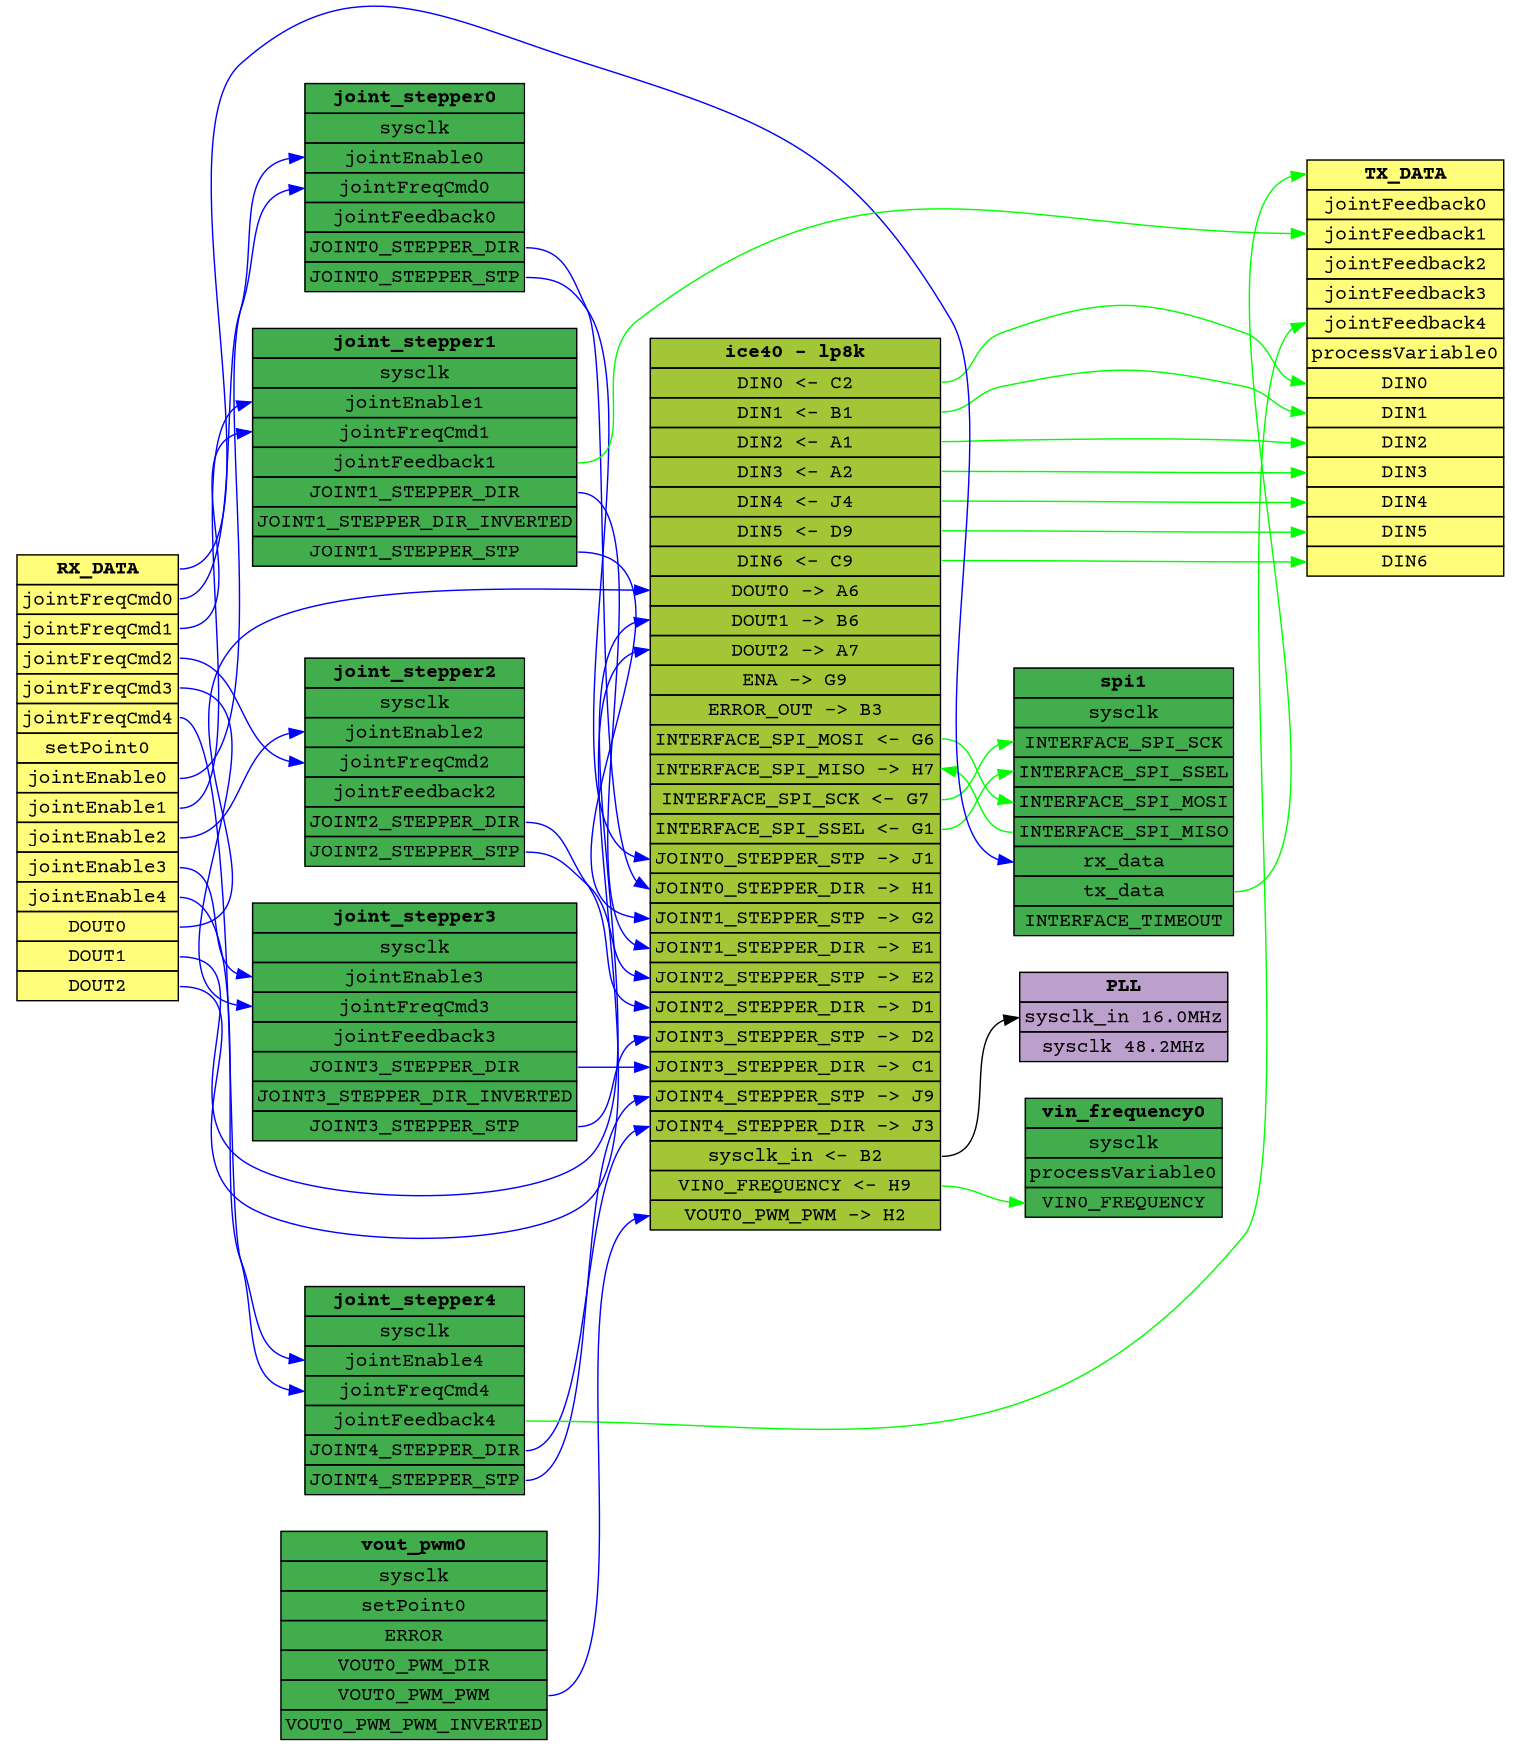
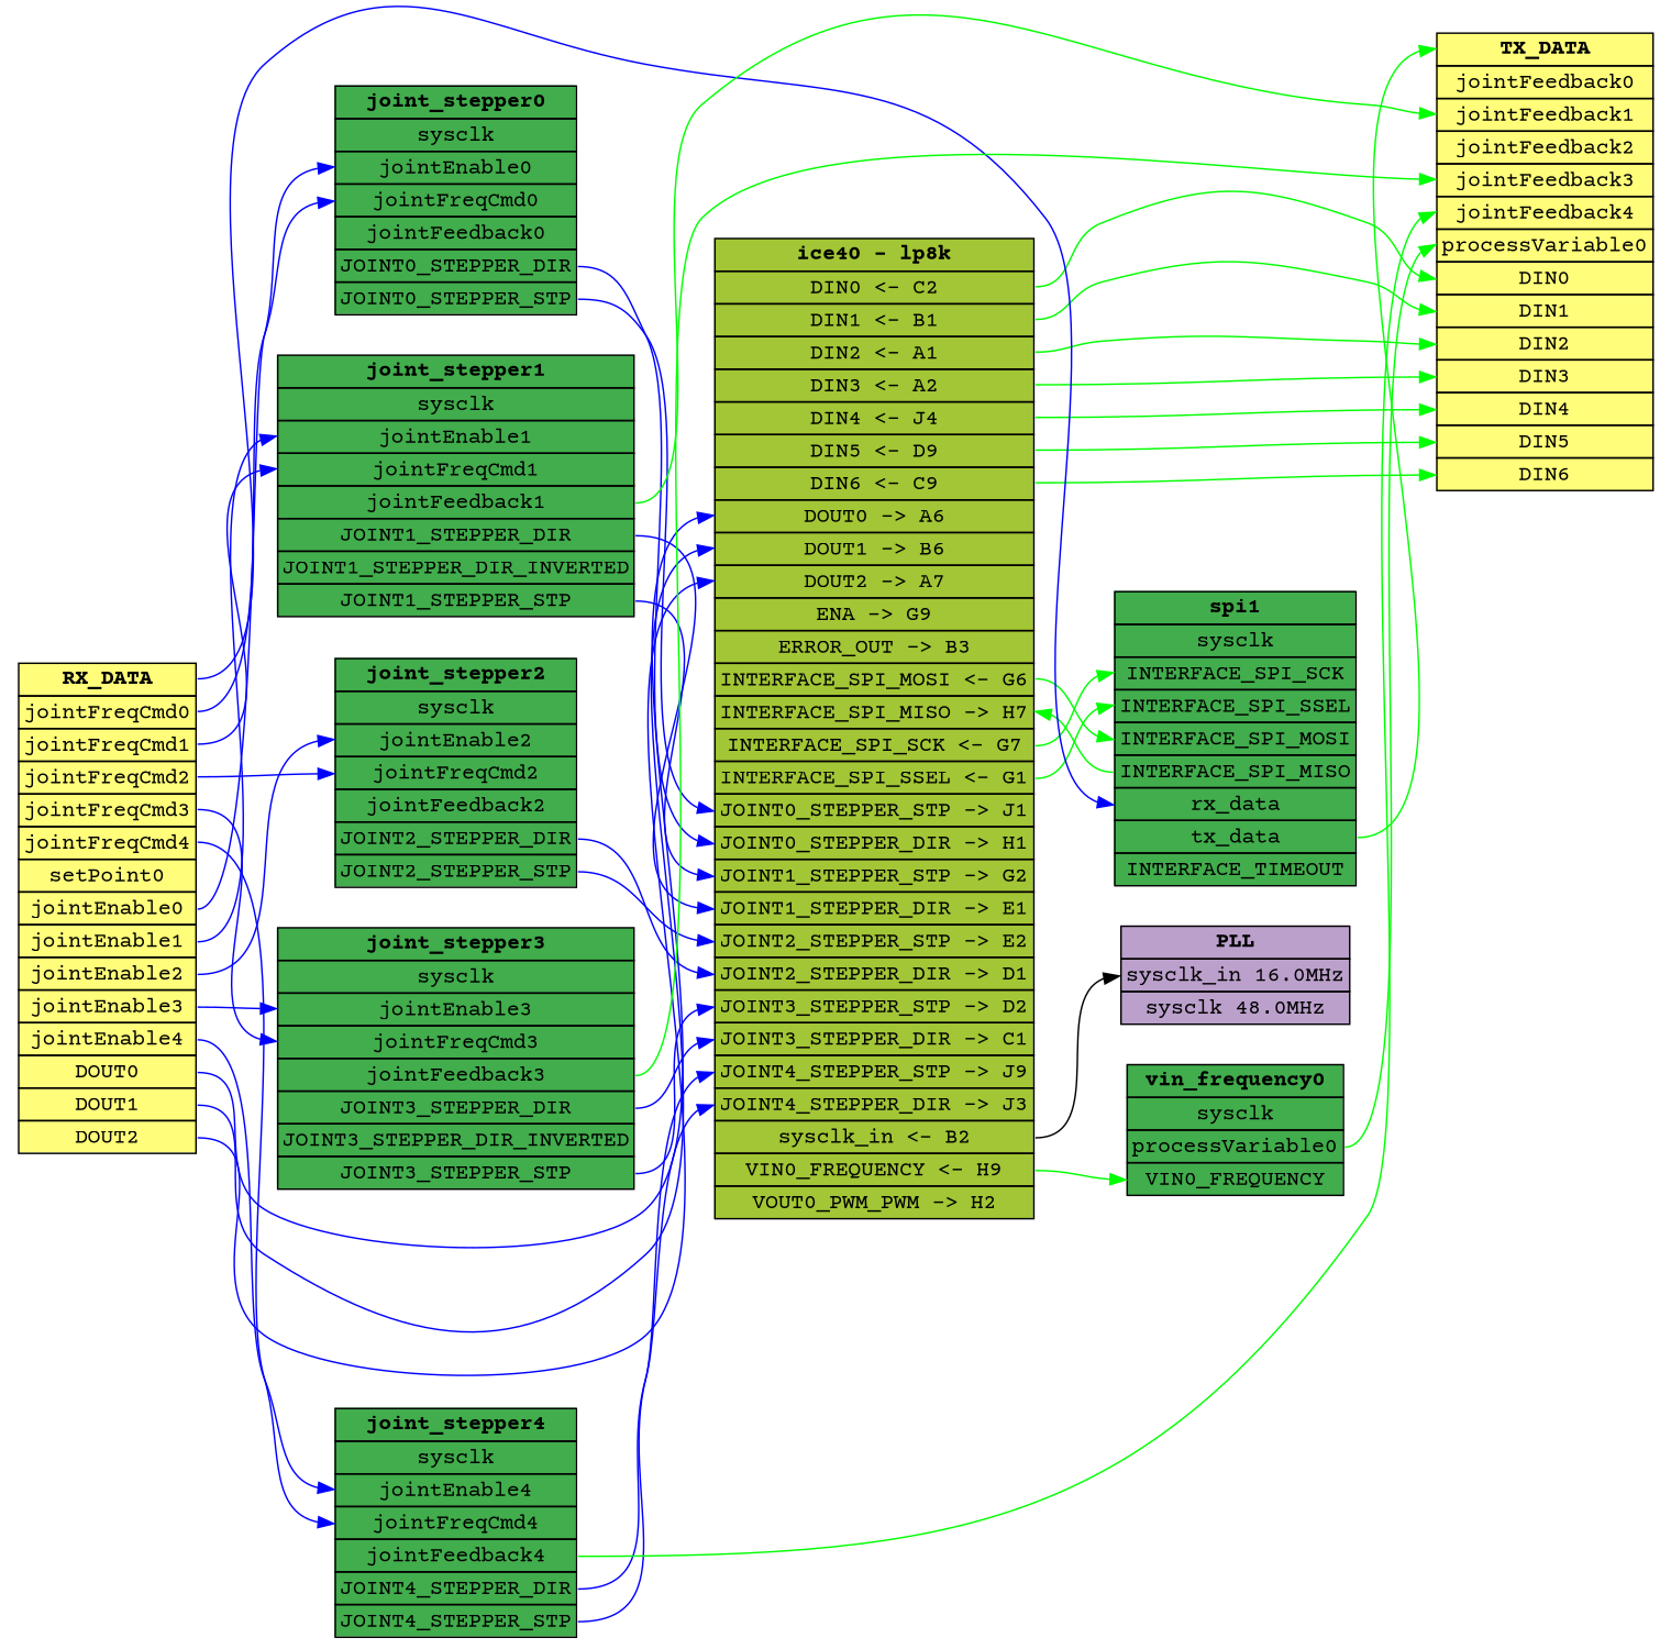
  digraph {
    fontname="Courier Prime"
    rankdir=LR
    node [fontname="Courier Prime" shape=plaintext]
    edge [color=blue fontname="Courier Prime"]
    n1 [label=<<TABLE bgcolor="#a2c635" BORDER="0" CELLBORDER="1" CELLSPACING="0"><TR><TD><B>ice40 - lp8k</B></TD></TR><TR><TD PORT="DIN0">DIN0 &lt;- C2</TD></TR><TR><TD PORT="DIN1">DIN1 &lt;- B1</TD></TR><TR><TD PORT="DIN2">DIN2 &lt;- A1</TD></TR><TR><TD PORT="DIN3">DIN3 &lt;- A2</TD></TR><TR><TD PORT="DIN4">DIN4 &lt;- J4</TD></TR><TR><TD PORT="DIN5">DIN5 &lt;- D9</TD></TR><TR><TD PORT="DIN6">DIN6 &lt;- C9</TD></TR><TR><TD PORT="DOUT0">DOUT0 -&gt; A6</TD></TR><TR><TD PORT="DOUT1">DOUT1 -&gt; B6</TD></TR><TR><TD PORT="DOUT2">DOUT2 -&gt; A7</TD></TR><TR><TD PORT="ENA">ENA -&gt; G9</TD></TR><TR><TD PORT="ERROR_OUT">ERROR_OUT -&gt; B3</TD></TR><TR><TD PORT="INTERFACE_SPI_MOSI">INTERFACE_SPI_MOSI &lt;- G6</TD></TR><TR><TD PORT="INTERFACE_SPI_MISO">INTERFACE_SPI_MISO -&gt; H7</TD></TR><TR><TD PORT="INTERFACE_SPI_SCK">INTERFACE_SPI_SCK &lt;- G7</TD></TR><TR><TD PORT="INTERFACE_SPI_SSEL">INTERFACE_SPI_SSEL &lt;- G1</TD></TR><TR><TD PORT="JOINT0_STEPPER_STP">JOINT0_STEPPER_STP -&gt; J1</TD></TR><TR><TD PORT="JOINT0_STEPPER_DIR">JOINT0_STEPPER_DIR -&gt; H1</TD></TR><TR><TD PORT="JOINT1_STEPPER_STP">JOINT1_STEPPER_STP -&gt; G2</TD></TR><TR><TD PORT="JOINT1_STEPPER_DIR">JOINT1_STEPPER_DIR -&gt; E1</TD></TR><TR><TD PORT="JOINT2_STEPPER_STP">JOINT2_STEPPER_STP -&gt; E2</TD></TR><TR><TD PORT="JOINT2_STEPPER_DIR">JOINT2_STEPPER_DIR -&gt; D1</TD></TR><TR><TD PORT="JOINT3_STEPPER_STP">JOINT3_STEPPER_STP -&gt; D2</TD></TR><TR><TD PORT="JOINT3_STEPPER_DIR">JOINT3_STEPPER_DIR -&gt; C1</TD></TR><TR><TD PORT="JOINT4_STEPPER_STP">JOINT4_STEPPER_STP -&gt; J9</TD></TR><TR><TD PORT="JOINT4_STEPPER_DIR">JOINT4_STEPPER_DIR -&gt; J3</TD></TR><TR><TD PORT="sysclk_in">sysclk_in &lt;- B2</TD></TR><TR><TD PORT="VIN0_FREQUENCY">VIN0_FREQUENCY &lt;- H9</TD></TR><TR><TD PORT="VOUT0_PWM_PWM">VOUT0_PWM_PWM -&gt; H2</TD></TR></TABLE>>]
    n2 [label=<<TABLE bgcolor="#fffd7a" BORDER="0" CELLBORDER="1" CELLSPACING="0"><TR><TD PORT="tx_data"><B>TX_DATA</B></TD></TR><TR><TD PORT="jointFeedback0">jointFeedback0</TD></TR><TR><TD PORT="jointFeedback1">jointFeedback1</TD></TR><TR><TD PORT="jointFeedback2">jointFeedback2</TD></TR><TR><TD PORT="jointFeedback3">jointFeedback3</TD></TR><TR><TD PORT="jointFeedback4">jointFeedback4</TD></TR><TR><TD PORT="processVariable0">processVariable0</TD></TR><TR><TD PORT="DIN0">DIN0</TD></TR><TR><TD PORT="DIN1">DIN1</TD></TR><TR><TD PORT="DIN2">DIN2</TD></TR><TR><TD PORT="DIN3">DIN3</TD></TR><TR><TD PORT="DIN4">DIN4</TD></TR><TR><TD PORT="DIN5">DIN5</TD></TR><TR><TD PORT="DIN6">DIN6</TD></TR></TABLE>>]
-   n3 [label=<<TABLE bgcolor="#bca0cc" BORDER="0" CELLBORDER="1" CELLSPACING="0"><TR><TD><B>PLL</B></TD></TR><TR><TD PORT="sysclk_in">sysclk_in 16.0MHz</TD></TR><TR><TD PORT="sysclk">sysclk 48.2MHz</TD></TR></TABLE>>]
+   n3 [label=<<TABLE bgcolor="#bca0cc" BORDER="0" CELLBORDER="1" CELLSPACING="0"><TR><TD><B>PLL</B></TD></TR><TR><TD PORT="sysclk_in">sysclk_in 16.0MHz</TD></TR><TR><TD PORT="sysclk">sysclk 48.0MHz</TD></TR></TABLE>>]
    n4 [label=<<TABLE bgcolor="#41ad4c" BORDER="0" CELLBORDER="1" CELLSPACING="0"><TR><TD><B>vin_frequency0</B></TD></TR><TR><TD PORT="sysclk">sysclk</TD></TR><TR><TD PORT="processVariable0">processVariable0</TD></TR><TR><TD PORT="VIN0_FREQUENCY">VIN0_FREQUENCY</TD></TR></TABLE>>]
    n5 [label=<<TABLE bgcolor="#41ad4c" BORDER="0" CELLBORDER="1" CELLSPACING="0"><TR><TD><B>spi1</B></TD></TR><TR><TD PORT="sysclk">sysclk</TD></TR><TR><TD PORT="INTERFACE_SPI_SCK">INTERFACE_SPI_SCK</TD></TR><TR><TD PORT="INTERFACE_SPI_SSEL">INTERFACE_SPI_SSEL</TD></TR><TR><TD PORT="INTERFACE_SPI_MOSI">INTERFACE_SPI_MOSI</TD></TR><TR><TD PORT="INTERFACE_SPI_MISO">INTERFACE_SPI_MISO</TD></TR><TR><TD PORT="rx_data">rx_data</TD></TR><TR><TD PORT="tx_data">tx_data</TD></TR><TR><TD PORT="INTERFACE_TIMEOUT">INTERFACE_TIMEOUT</TD></TR></TABLE>>]
    n6 [label=<<TABLE bgcolor="#fffd7a" BORDER="0" CELLBORDER="1" CELLSPACING="0"><TR><TD PORT="rx_data"><B>RX_DATA</B></TD></TR><TR><TD PORT="jointFreqCmd0">jointFreqCmd0</TD></TR><TR><TD PORT="jointFreqCmd1">jointFreqCmd1</TD></TR><TR><TD PORT="jointFreqCmd2">jointFreqCmd2</TD></TR><TR><TD PORT="jointFreqCmd3">jointFreqCmd3</TD></TR><TR><TD PORT="jointFreqCmd4">jointFreqCmd4</TD></TR><TR><TD PORT="setPoint0">setPoint0</TD></TR><TR><TD PORT="jointEnable0">jointEnable0</TD></TR><TR><TD PORT="jointEnable1">jointEnable1</TD></TR><TR><TD PORT="jointEnable2">jointEnable2</TD></TR><TR><TD PORT="jointEnable3">jointEnable3</TD></TR><TR><TD PORT="jointEnable4">jointEnable4</TD></TR><TR><TD PORT="DOUT0">DOUT0</TD></TR><TR><TD PORT="DOUT1">DOUT1</TD></TR><TR><TD PORT="DOUT2">DOUT2</TD></TR></TABLE>>]
    n7 [label=<<TABLE bgcolor="#41ad4c" BORDER="0" CELLBORDER="1" CELLSPACING="0"><TR><TD><B>joint_stepper0</B></TD></TR><TR><TD PORT="sysclk">sysclk</TD></TR><TR><TD PORT="jointEnable0">jointEnable0</TD></TR><TR><TD PORT="jointFreqCmd0">jointFreqCmd0</TD></TR><TR><TD PORT="jointFeedback0">jointFeedback0</TD></TR><TR><TD PORT="JOINT0_STEPPER_DIR">JOINT0_STEPPER_DIR</TD></TR><TR><TD PORT="JOINT0_STEPPER_STP">JOINT0_STEPPER_STP</TD></TR></TABLE>>]
    n8 [label=<<TABLE bgcolor="#41ad4c" BORDER="0" CELLBORDER="1" CELLSPACING="0"><TR><TD><B>joint_stepper1</B></TD></TR><TR><TD PORT="sysclk">sysclk</TD></TR><TR><TD PORT="jointEnable1">jointEnable1</TD></TR><TR><TD PORT="jointFreqCmd1">jointFreqCmd1</TD></TR><TR><TD PORT="jointFeedback1">jointFeedback1</TD></TR><TR><TD PORT="JOINT1_STEPPER_DIR">JOINT1_STEPPER_DIR</TD></TR><TR><TD PORT="JOINT1_STEPPER_DIR_INVERTED">JOINT1_STEPPER_DIR_INVERTED</TD></TR><TR><TD PORT="JOINT1_STEPPER_STP">JOINT1_STEPPER_STP</TD></TR></TABLE>>]
    n9 [label=<<TABLE bgcolor="#41ad4c" BORDER="0" CELLBORDER="1" CELLSPACING="0"><TR><TD><B>joint_stepper2</B></TD></TR><TR><TD PORT="sysclk">sysclk</TD></TR><TR><TD PORT="jointEnable2">jointEnable2</TD></TR><TR><TD PORT="jointFreqCmd2">jointFreqCmd2</TD></TR><TR><TD PORT="jointFeedback2">jointFeedback2</TD></TR><TR><TD PORT="JOINT2_STEPPER_DIR">JOINT2_STEPPER_DIR</TD></TR><TR><TD PORT="JOINT2_STEPPER_STP">JOINT2_STEPPER_STP</TD></TR></TABLE>>]
    n10 [label=<<TABLE bgcolor="#41ad4c" BORDER="0" CELLBORDER="1" CELLSPACING="0"><TR><TD><B>joint_stepper3</B></TD></TR><TR><TD PORT="sysclk">sysclk</TD></TR><TR><TD PORT="jointEnable3">jointEnable3</TD></TR><TR><TD PORT="jointFreqCmd3">jointFreqCmd3</TD></TR><TR><TD PORT="jointFeedback3">jointFeedback3</TD></TR><TR><TD PORT="JOINT3_STEPPER_DIR">JOINT3_STEPPER_DIR</TD></TR><TR><TD PORT="JOINT3_STEPPER_DIR_INVERTED">JOINT3_STEPPER_DIR_INVERTED</TD></TR><TR><TD PORT="JOINT3_STEPPER_STP">JOINT3_STEPPER_STP</TD></TR></TABLE>>]
    n11 [label=<<TABLE bgcolor="#41ad4c" BORDER="0" CELLBORDER="1" CELLSPACING="0"><TR><TD><B>joint_stepper4</B></TD></TR><TR><TD PORT="sysclk">sysclk</TD></TR><TR><TD PORT="jointEnable4">jointEnable4</TD></TR><TR><TD PORT="jointFreqCmd4">jointFreqCmd4</TD></TR><TR><TD PORT="jointFeedback4">jointFeedback4</TD></TR><TR><TD PORT="JOINT4_STEPPER_DIR">JOINT4_STEPPER_DIR</TD></TR><TR><TD PORT="JOINT4_STEPPER_STP">JOINT4_STEPPER_STP</TD></TR></TABLE>>]
-   n12 [label=<<TABLE bgcolor="#41ad4c" BORDER="0" CELLBORDER="1" CELLSPACING="0"><TR><TD><B>vout_pwm0</B></TD></TR><TR><TD PORT="sysclk">sysclk</TD></TR><TR><TD PORT="setPoint0">setPoint0</TD></TR><TR><TD PORT="ERROR">ERROR</TD></TR><TR><TD PORT="VOUT0_PWM_DIR">VOUT0_PWM_DIR</TD></TR><TR><TD PORT="VOUT0_PWM_PWM">VOUT0_PWM_PWM</TD></TR><TR><TD PORT="VOUT0_PWM_PWM_INVERTED">VOUT0_PWM_PWM_INVERTED</TD></TR></TABLE>>]
    n1 -> n2 [color=green headport=DIN0 tailport=DIN0]
    n1 -> n2 [color=green headport=DIN1 tailport=DIN1]
    n1 -> n2 [color=green headport=DIN2 tailport=DIN2]
    n1 -> n2 [color=green headport=DIN3 tailport=DIN3]
    n1 -> n2 [color=green headport=DIN4 tailport=DIN4]
    n1 -> n2 [color=green headport=DIN5 tailport=DIN5]
    n1 -> n2 [color=green headport=DIN6 tailport=DIN6]
    n1 -> n3 [headport=sysclk_in tailport=sysclk_in color=""]
    n1 -> n4 [color=green headport=VIN0_FREQUENCY tailport=VIN0_FREQUENCY]
    n1 -> n5 [color=green headport=INTERFACE_SPI_SCK tailport=INTERFACE_SPI_SCK]
    n1 -> n5 [color=green headport=INTERFACE_SPI_SSEL tailport=INTERFACE_SPI_SSEL]
    n1 -> n5 [color=green headport=INTERFACE_SPI_MOSI tailport=INTERFACE_SPI_MOSI]
+   n4 -> n2 [color=green headport=processVariable0 tailport=processVariable0]
    n5 -> n1 [color=green headport=INTERFACE_SPI_MISO tailport=INTERFACE_SPI_MISO]
    n5 -> n2 [color=green headport=tx_data tailport=tx_data]
    n6 -> n1 [headport=DOUT0 tailport=DOUT0]
    n6 -> n1 [headport=DOUT1 tailport=DOUT1]
    n6 -> n1 [headport=DOUT2 tailport=DOUT2]
    n6 -> n5 [headport=rx_data tailport=rx_data]
    n6 -> n7 [headport=jointEnable0 tailport=jointEnable0]
    n6 -> n7 [headport=jointFreqCmd0 tailport=jointFreqCmd0]
    n6 -> n8 [headport=jointEnable1 tailport=jointEnable1]
    n6 -> n8 [headport=jointFreqCmd1 tailport=jointFreqCmd1]
    n6 -> n9 [headport=jointEnable2 tailport=jointEnable2]
    n6 -> n9 [headport=jointFreqCmd2 tailport=jointFreqCmd2]
    n6 -> n10 [headport=jointEnable3 tailport=jointEnable3]
    n6 -> n10 [headport=jointFreqCmd3 tailport=jointFreqCmd3]
    n6 -> n11 [headport=jointEnable4 tailport=jointEnable4]
    n6 -> n11 [headport=jointFreqCmd4 tailport=jointFreqCmd4]
    n7 -> n1 [headport=JOINT0_STEPPER_DIR tailport=JOINT0_STEPPER_DIR]
    n7 -> n1 [headport=JOINT0_STEPPER_STP tailport=JOINT0_STEPPER_STP]
    n8 -> n1 [headport=JOINT1_STEPPER_DIR tailport=JOINT1_STEPPER_DIR]
    n8 -> n1 [headport=JOINT1_STEPPER_STP tailport=JOINT1_STEPPER_STP]
    n8 -> n2 [color=green headport=jointFeedback1 tailport=jointFeedback1]
    n9 -> n1 [headport=JOINT2_STEPPER_DIR tailport=JOINT2_STEPPER_DIR]
    n9 -> n1 [headport=JOINT2_STEPPER_STP tailport=JOINT2_STEPPER_STP]
    n10 -> n1 [headport=JOINT3_STEPPER_DIR tailport=JOINT3_STEPPER_DIR]
    n10 -> n1 [headport=JOINT3_STEPPER_STP tailport=JOINT3_STEPPER_STP]
+   n10 -> n2 [color=green headport=jointFeedback3 tailport=jointFeedback3]
    n11 -> n1 [headport=JOINT4_STEPPER_DIR tailport=JOINT4_STEPPER_DIR]
    n11 -> n1 [headport=JOINT4_STEPPER_STP tailport=JOINT4_STEPPER_STP]
    n11 -> n2 [color=green headport=jointFeedback4 tailport=jointFeedback4]
-   n12 -> n1 [headport=VOUT0_PWM_PWM tailport=VOUT0_PWM_PWM]
  }
